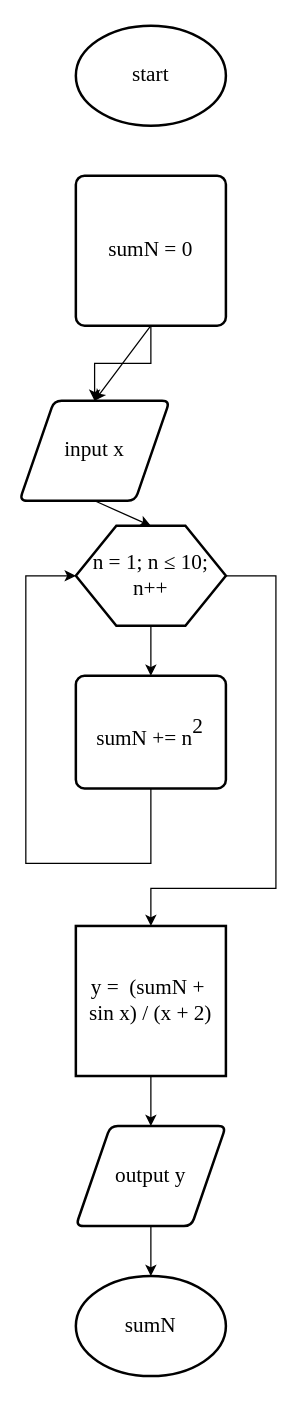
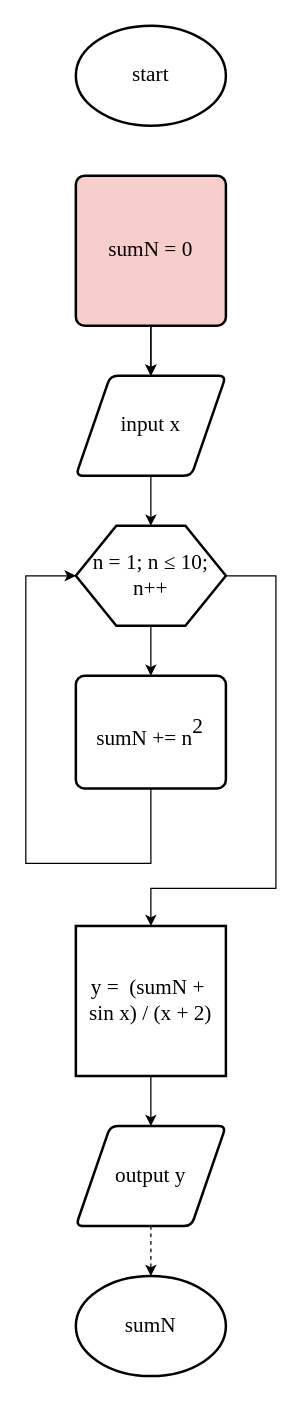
  <mxCell id="0" />
  <mxCell id="1" parent="0" />
- <mxCell id="2" value="input x" style="shape=parallelogram;html=1;strokeWidth=2;perimeter=parallelogramPerimeter;whiteSpace=wrap;rounded=1;arcSize=12;size=0.23;fontFamily=Times New Roman;labelBackgroundColor=none;fontColor=#000000;fontSize=17;" parent="1" vertex="1"><mxGeometry x="15" y="320" width="120" height="80" as="geometry" /></mxCell>
+ <mxCell id="2" value="input x" style="shape=parallelogram;html=1;strokeWidth=2;perimeter=parallelogramPerimeter;whiteSpace=wrap;rounded=1;arcSize=12;size=0.23;fontFamily=Times New Roman;labelBackgroundColor=none;fontColor=#000000;fontSize=17;" parent="1" vertex="1"><mxGeometry x="60" y="300" width="120" height="80" as="geometry" /></mxCell>
  <mxCell id="3" value="" style="verticalLabelPosition=bottom;verticalAlign=top;html=1;shape=hexagon;perimeter=hexagonPerimeter2;arcSize=6;size=0.27;strokeWidth=2;fontFamily=Times New Roman;labelBackgroundColor=none;fontColor=#000000;fontSize=17;" parent="1" vertex="1"><mxGeometry x="60" y="420" width="120" height="80" as="geometry" /></mxCell>
  <mxCell id="4" value="sumN +=&amp;nbsp;&lt;span class=&quot;mjx-base&quot; style=&quot;margin: 0px; padding: 0px; border: 0px; display: inline-block; text-align: left; font-size: 17px; text-wrap: nowrap; box-sizing: content-box !important;&quot;&gt;&lt;span id=&quot;MJXc-Node-1825&quot; class=&quot;mjx-mi&quot; style=&quot;margin: 0px; padding: 0px; border: 0px; display: inline-block; font-size: 17px; box-sizing: content-box !important;&quot;&gt;&lt;span class=&quot;mjx-char MJXc-TeX-math-I&quot; style=&quot;margin: 0px; padding: 0.24em 0px 0.3em; border: 0px; display: block; white-space-collapse: preserve; font-size: 17px; box-sizing: content-box !important;&quot;&gt;n&lt;/span&gt;&lt;/span&gt;&lt;/span&gt;&lt;span class=&quot;mjx-sup&quot; style=&quot;margin: 0px; padding: 0px 0.071em 0px 0px; border: 0px; display: inline-block; text-align: left; text-wrap: nowrap; font-size: 17px; vertical-align: 0.584em; box-sizing: content-box !important;&quot;&gt;&lt;span id=&quot;MJXc-Node-1826&quot; class=&quot;mjx-mn&quot; style=&quot;margin: 0px; padding: 0px; border: 0px; display: inline-block; font-size: 17px; box-sizing: content-box !important;&quot;&gt;&lt;span class=&quot;mjx-char MJXc-TeX-main-R&quot; style=&quot;margin: 0px; padding: 0.359em 0px; border: 0px; display: block; white-space-collapse: preserve; font-size: 17px; box-sizing: content-box !important;&quot;&gt;2&lt;/span&gt;&lt;/span&gt;&lt;/span&gt;" style="rounded=1;whiteSpace=wrap;html=1;absoluteArcSize=1;arcSize=14;strokeWidth=2;fontFamily=Times New Roman;labelBackgroundColor=none;fontColor=#000000;fontSize=17;" parent="1" vertex="1"><mxGeometry x="60" y="540" width="120" height="90" as="geometry" /></mxCell>
  <mxCell id="5" value="y =&amp;nbsp;&amp;nbsp;&lt;span style=&quot;white-space: pre; text-align: left; background-color: initial; font-size: 17px;&quot;&gt;(sumN &lt;/span&gt;&lt;span style=&quot;white-space: pre; text-align: left; background-color: initial; font-size: 17px;&quot;&gt;+ &lt;/span&gt;&lt;div style=&quot;font-size: 17px;&quot;&gt;&lt;span style=&quot;white-space: pre; text-align: left; background-color: initial; font-size: 17px;&quot;&gt;sin &lt;/span&gt;&lt;span style=&quot;white-space: pre; text-align: left; background-color: initial; font-size: 17px;&quot;&gt;x) / (x + 2)&lt;/span&gt;&lt;/div&gt;" style="whiteSpace=wrap;html=1;absoluteArcSize=1;arcSize=14;strokeWidth=2;fontFamily=Times New Roman;labelBackgroundColor=none;fontColor=#000000;fontSize=17;rounded=0;" parent="1" vertex="1"><mxGeometry x="60" y="740" width="120" height="120" as="geometry" /></mxCell>
  <mxCell id="6" value="output y" style="shape=parallelogram;html=1;strokeWidth=2;perimeter=parallelogramPerimeter;whiteSpace=wrap;rounded=1;arcSize=12;size=0.23;fontFamily=Times New Roman;labelBackgroundColor=none;fontColor=#000000;fontSize=17;" parent="1" vertex="1"><mxGeometry x="60" y="900" width="120" height="80" as="geometry" /></mxCell>
  <mxCell id="7" value="sumN" style="strokeWidth=2;html=1;shape=mxgraph.flowchart.start_1;whiteSpace=wrap;fontFamily=Times New Roman;labelBackgroundColor=none;fontColor=#000000;fontSize=17;" parent="1" vertex="1"><mxGeometry x="60" y="1020" width="120" height="80" as="geometry" /></mxCell>
  <mxCell id="8" value="" style="endArrow=classic;html=1;rounded=0;exitX=0.5;exitY=1;exitDx=0;exitDy=0;exitPerimeter=0;entryX=0.5;entryY=0;entryDx=0;entryDy=0;fontFamily=Times New Roman;labelBackgroundColor=none;fontColor=#000000;fontSize=17;" parent="1" target="2" edge="1"><mxGeometry width="50" height="50" relative="1" as="geometry"><mxPoint x="120" y="260" as="sourcePoint" /><mxPoint x="140" y="320" as="targetPoint" /></mxGeometry></mxCell>
  <mxCell id="9" value="" style="endArrow=classic;html=1;rounded=0;exitX=0.5;exitY=1;exitDx=0;exitDy=0;entryX=0.5;entryY=0;entryDx=0;entryDy=0;fontFamily=Times New Roman;labelBackgroundColor=none;fontColor=#000000;fontSize=17;" parent="1" source="2" target="3" edge="1"><mxGeometry width="50" height="50" relative="1" as="geometry"><mxPoint x="90" y="370" as="sourcePoint" /><mxPoint x="140" y="320" as="targetPoint" /></mxGeometry></mxCell>
  <mxCell id="10" value="" style="endArrow=classic;html=1;rounded=0;exitX=0.5;exitY=1;exitDx=0;exitDy=0;entryX=0.5;entryY=0;entryDx=0;entryDy=0;fontFamily=Times New Roman;labelBackgroundColor=none;fontColor=#000000;fontSize=17;" parent="1" source="3" target="4" edge="1"><mxGeometry width="50" height="50" relative="1" as="geometry"><mxPoint x="90" y="570" as="sourcePoint" /><mxPoint x="140" y="520" as="targetPoint" /></mxGeometry></mxCell>
  <mxCell id="11" value="" style="endArrow=classic;html=1;rounded=0;exitX=0.5;exitY=1;exitDx=0;exitDy=0;entryX=0;entryY=0.5;entryDx=0;entryDy=0;fontFamily=Times New Roman;labelBackgroundColor=none;fontColor=#000000;fontSize=17;" parent="1" source="4" target="3" edge="1"><mxGeometry width="50" height="50" relative="1" as="geometry"><mxPoint x="90" y="570" as="sourcePoint" /><mxPoint x="140" y="520" as="targetPoint" /><Array as="points"><mxPoint x="120" y="690" /><mxPoint x="20" y="690" /><mxPoint x="20" y="460" /></Array></mxGeometry></mxCell>
  <mxCell id="12" value="" style="endArrow=classic;html=1;rounded=0;exitX=1;exitY=0.5;exitDx=0;exitDy=0;entryX=0.5;entryY=0;entryDx=0;entryDy=0;fontFamily=Times New Roman;labelBackgroundColor=none;fontColor=#000000;fontSize=17;" parent="1" source="3" target="5" edge="1"><mxGeometry width="50" height="50" relative="1" as="geometry"><mxPoint x="90" y="570" as="sourcePoint" /><mxPoint x="140" y="520" as="targetPoint" /><Array as="points"><mxPoint x="220" y="460" /><mxPoint x="220" y="710" /><mxPoint x="120" y="710" /></Array></mxGeometry></mxCell>
  <mxCell id="13" value="" style="endArrow=classic;html=1;rounded=0;exitX=0.5;exitY=1;exitDx=0;exitDy=0;entryX=0.5;entryY=0;entryDx=0;entryDy=0;fontFamily=Times New Roman;labelBackgroundColor=none;fontColor=#000000;fontSize=17;" parent="1" source="5" target="6" edge="1"><mxGeometry width="50" height="50" relative="1" as="geometry"><mxPoint x="120" y="920" as="sourcePoint" /><mxPoint x="170" y="870" as="targetPoint" /></mxGeometry></mxCell>
- <mxCell id="14" value="" style="endArrow=classic;html=1;rounded=0;exitX=0.5;exitY=1;exitDx=0;exitDy=0;entryX=0.5;entryY=0;entryDx=0;entryDy=0;entryPerimeter=0;fontFamily=Times New Roman;labelBackgroundColor=none;fontColor=#000000;fontSize=17;" parent="1" source="6" target="7" edge="1"><mxGeometry width="50" height="50" relative="1" as="geometry"><mxPoint x="120" y="920" as="sourcePoint" /><mxPoint x="170" y="870" as="targetPoint" /></mxGeometry></mxCell>
+ <mxCell id="14" value="" style="endArrow=classic;html=1;rounded=0;exitX=0.5;exitY=1;exitDx=0;exitDy=0;entryX=0.5;entryY=0;entryDx=0;entryDy=0;entryPerimeter=0;fontFamily=Times New Roman;labelBackgroundColor=none;fontColor=#000000;fontSize=17;dashed=1;" parent="1" source="6" target="7" edge="1"><mxGeometry width="50" height="50" relative="1" as="geometry"><mxPoint x="120" y="920" as="sourcePoint" /><mxPoint x="170" y="870" as="targetPoint" /></mxGeometry></mxCell>
  <mxCell id="15" value="" style="edgeStyle=orthogonalEdgeStyle;rounded=0;orthogonalLoop=1;jettySize=auto;html=1;fontFamily=Times New Roman;labelBackgroundColor=none;fontColor=#000000;fontSize=17;" parent="1" source="16" target="2" edge="1"><mxGeometry relative="1" as="geometry" /></mxCell>
- <mxCell id="16" value="sumN = 0" style="rounded=1;whiteSpace=wrap;html=1;absoluteArcSize=1;arcSize=14;strokeWidth=2;fontFamily=Times New Roman;labelBackgroundColor=none;fontColor=#000000;fontSize=17;" parent="1" vertex="1"><mxGeometry x="60" y="140" width="120" height="120" as="geometry" /></mxCell>
+ <mxCell id="16" value="sumN = 0" style="rounded=1;whiteSpace=wrap;html=1;absoluteArcSize=1;arcSize=14;strokeWidth=2;fontFamily=Times New Roman;labelBackgroundColor=none;fontColor=#000000;fontSize=17;fillColor=#f8cecc;" parent="1" vertex="1"><mxGeometry x="60" y="140" width="120" height="120" as="geometry" /></mxCell>
  <mxCell id="17" value="start" style="strokeWidth=2;html=1;shape=mxgraph.flowchart.start_1;whiteSpace=wrap;fontFamily=Times New Roman;labelBackgroundColor=none;fontColor=#000000;fontSize=17;" parent="1" vertex="1"><mxGeometry x="60" width="120" height="80" as="geometry" y="20" /></mxCell>
  <mxCell id="18" value="n = 1; n&amp;nbsp;&lt;span style=&quot;font-size: 17px; text-align: left; white-space: pre;&quot;&gt;≤ 10;&lt;/span&gt;&lt;div style=&quot;font-size: 17px;&quot;&gt;&lt;span style=&quot;font-size: 17px; text-align: left; white-space: pre;&quot;&gt;n++&lt;/span&gt;&lt;/div&gt;" style="text;html=1;align=center;verticalAlign=middle;whiteSpace=wrap;rounded=0;fontColor=#000000;labelBackgroundColor=none;fontSize=17;fontFamily=Times New Roman;" parent="1" vertex="1"><mxGeometry x="60" y="420" width="120" height="80" as="geometry" /></mxCell>
